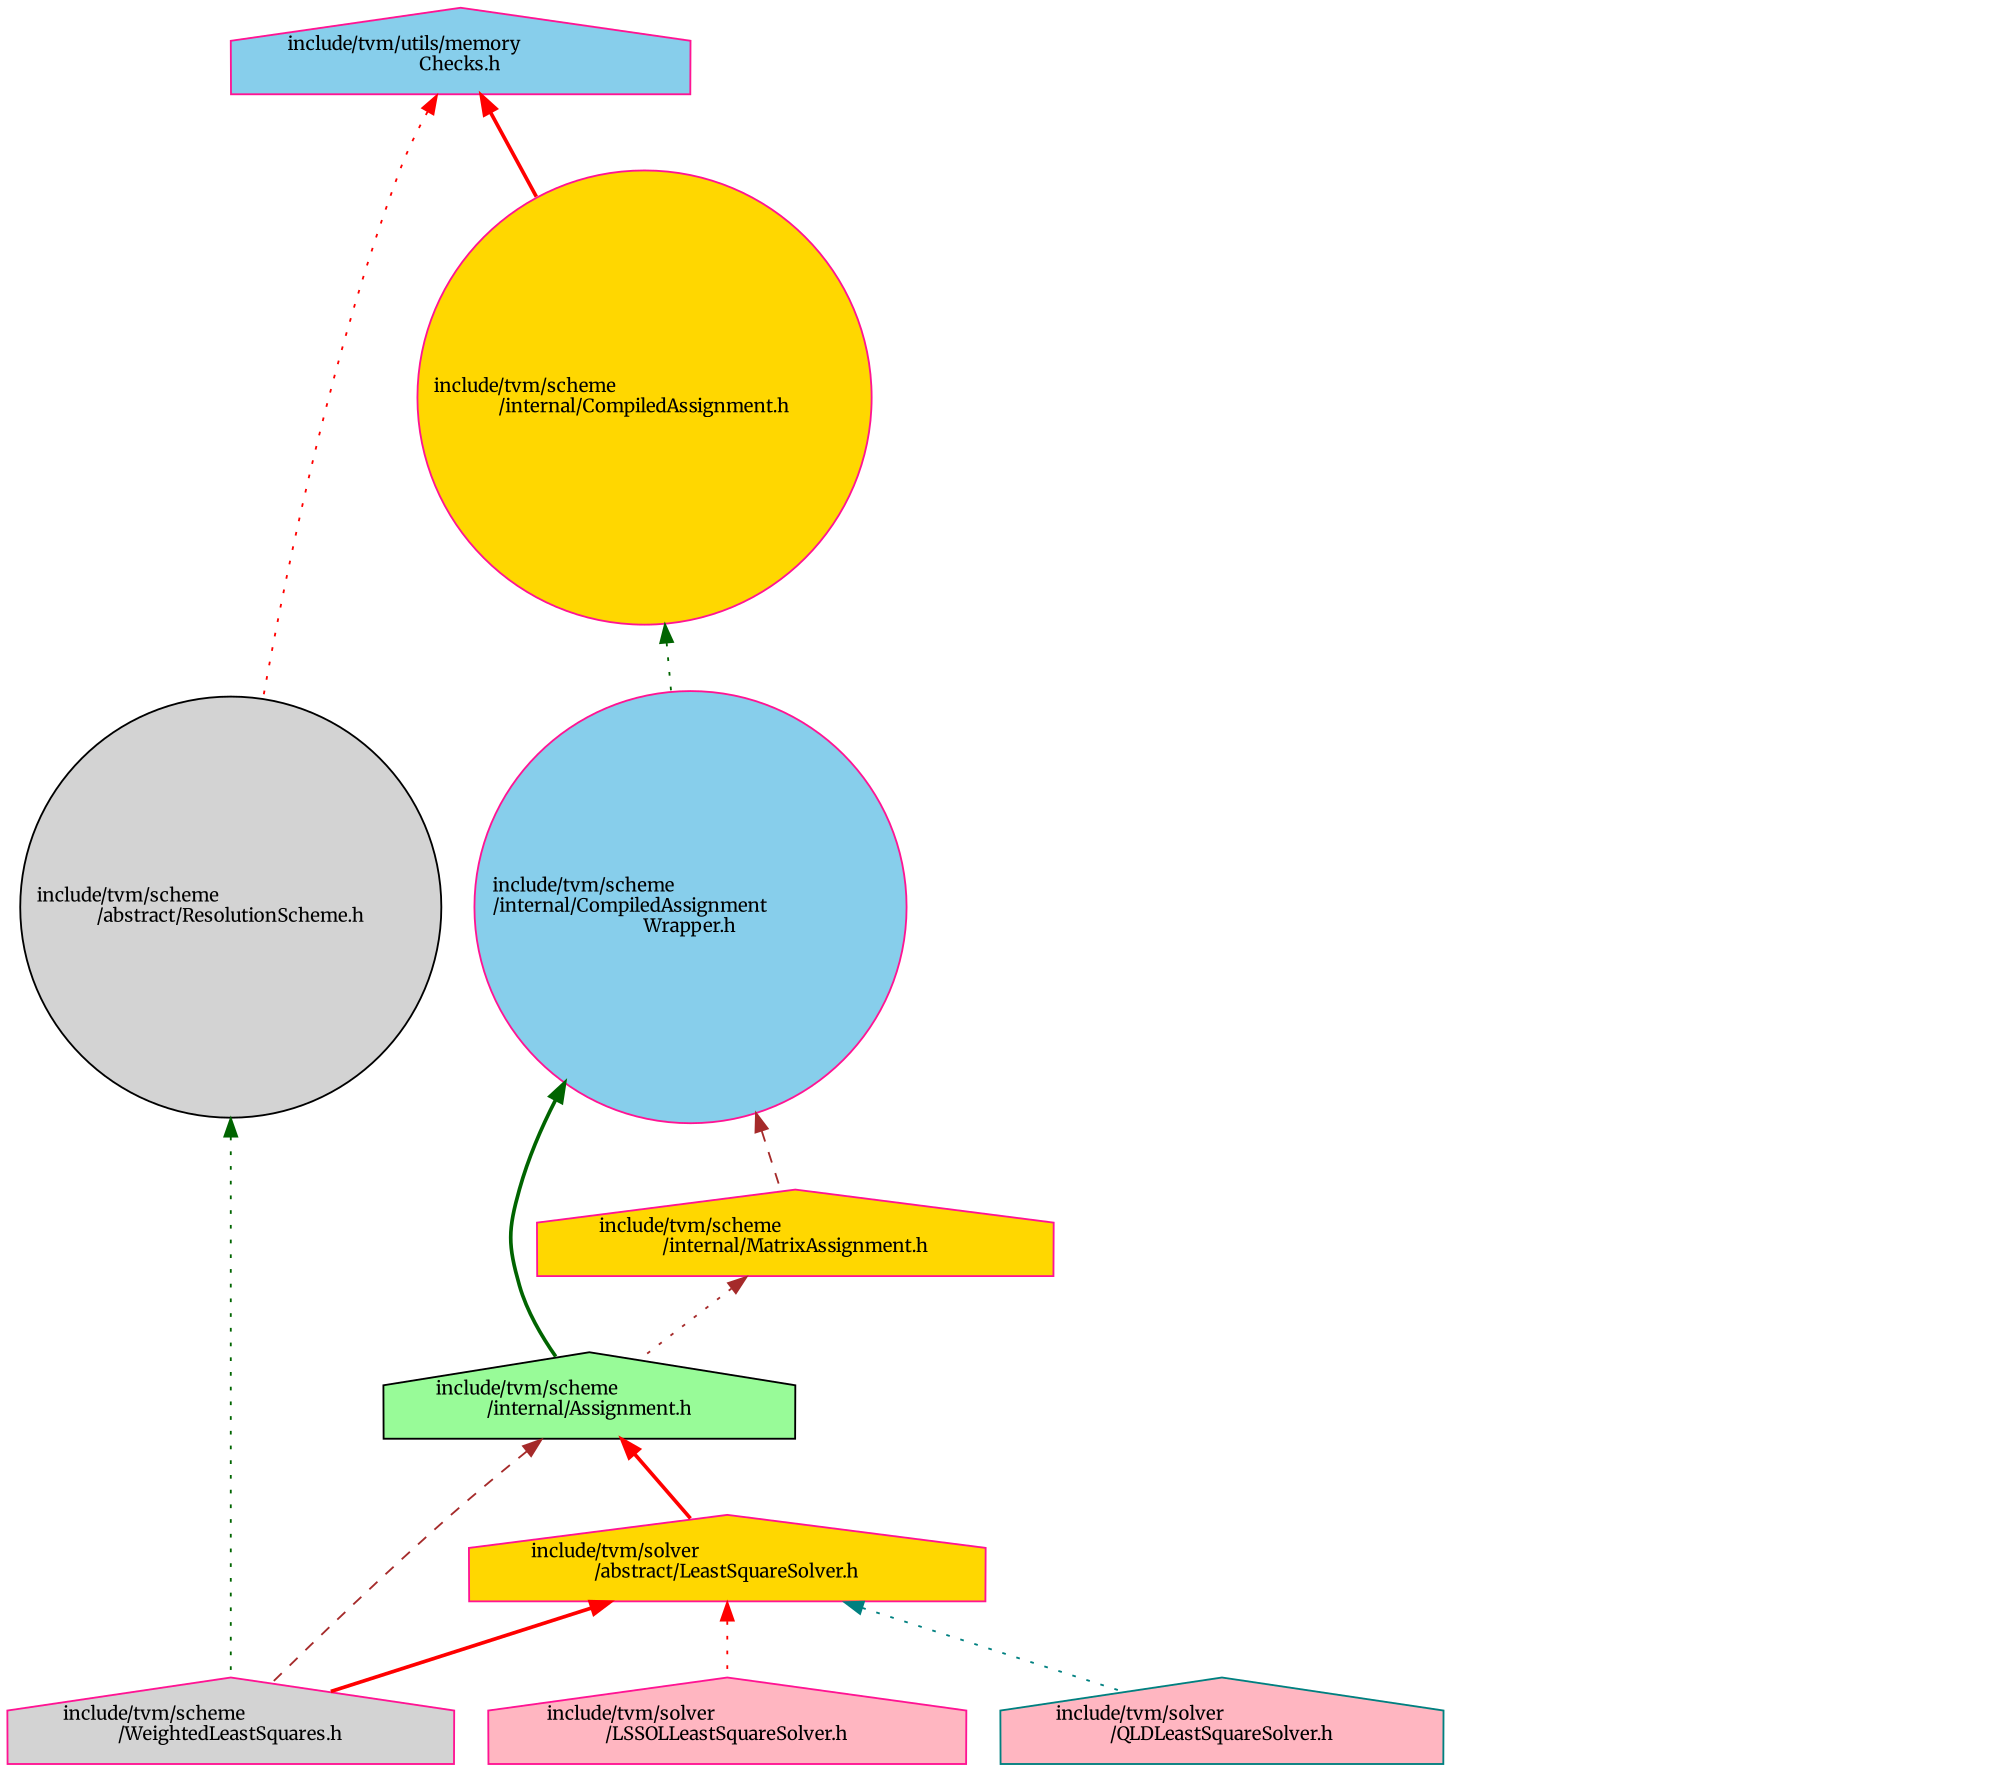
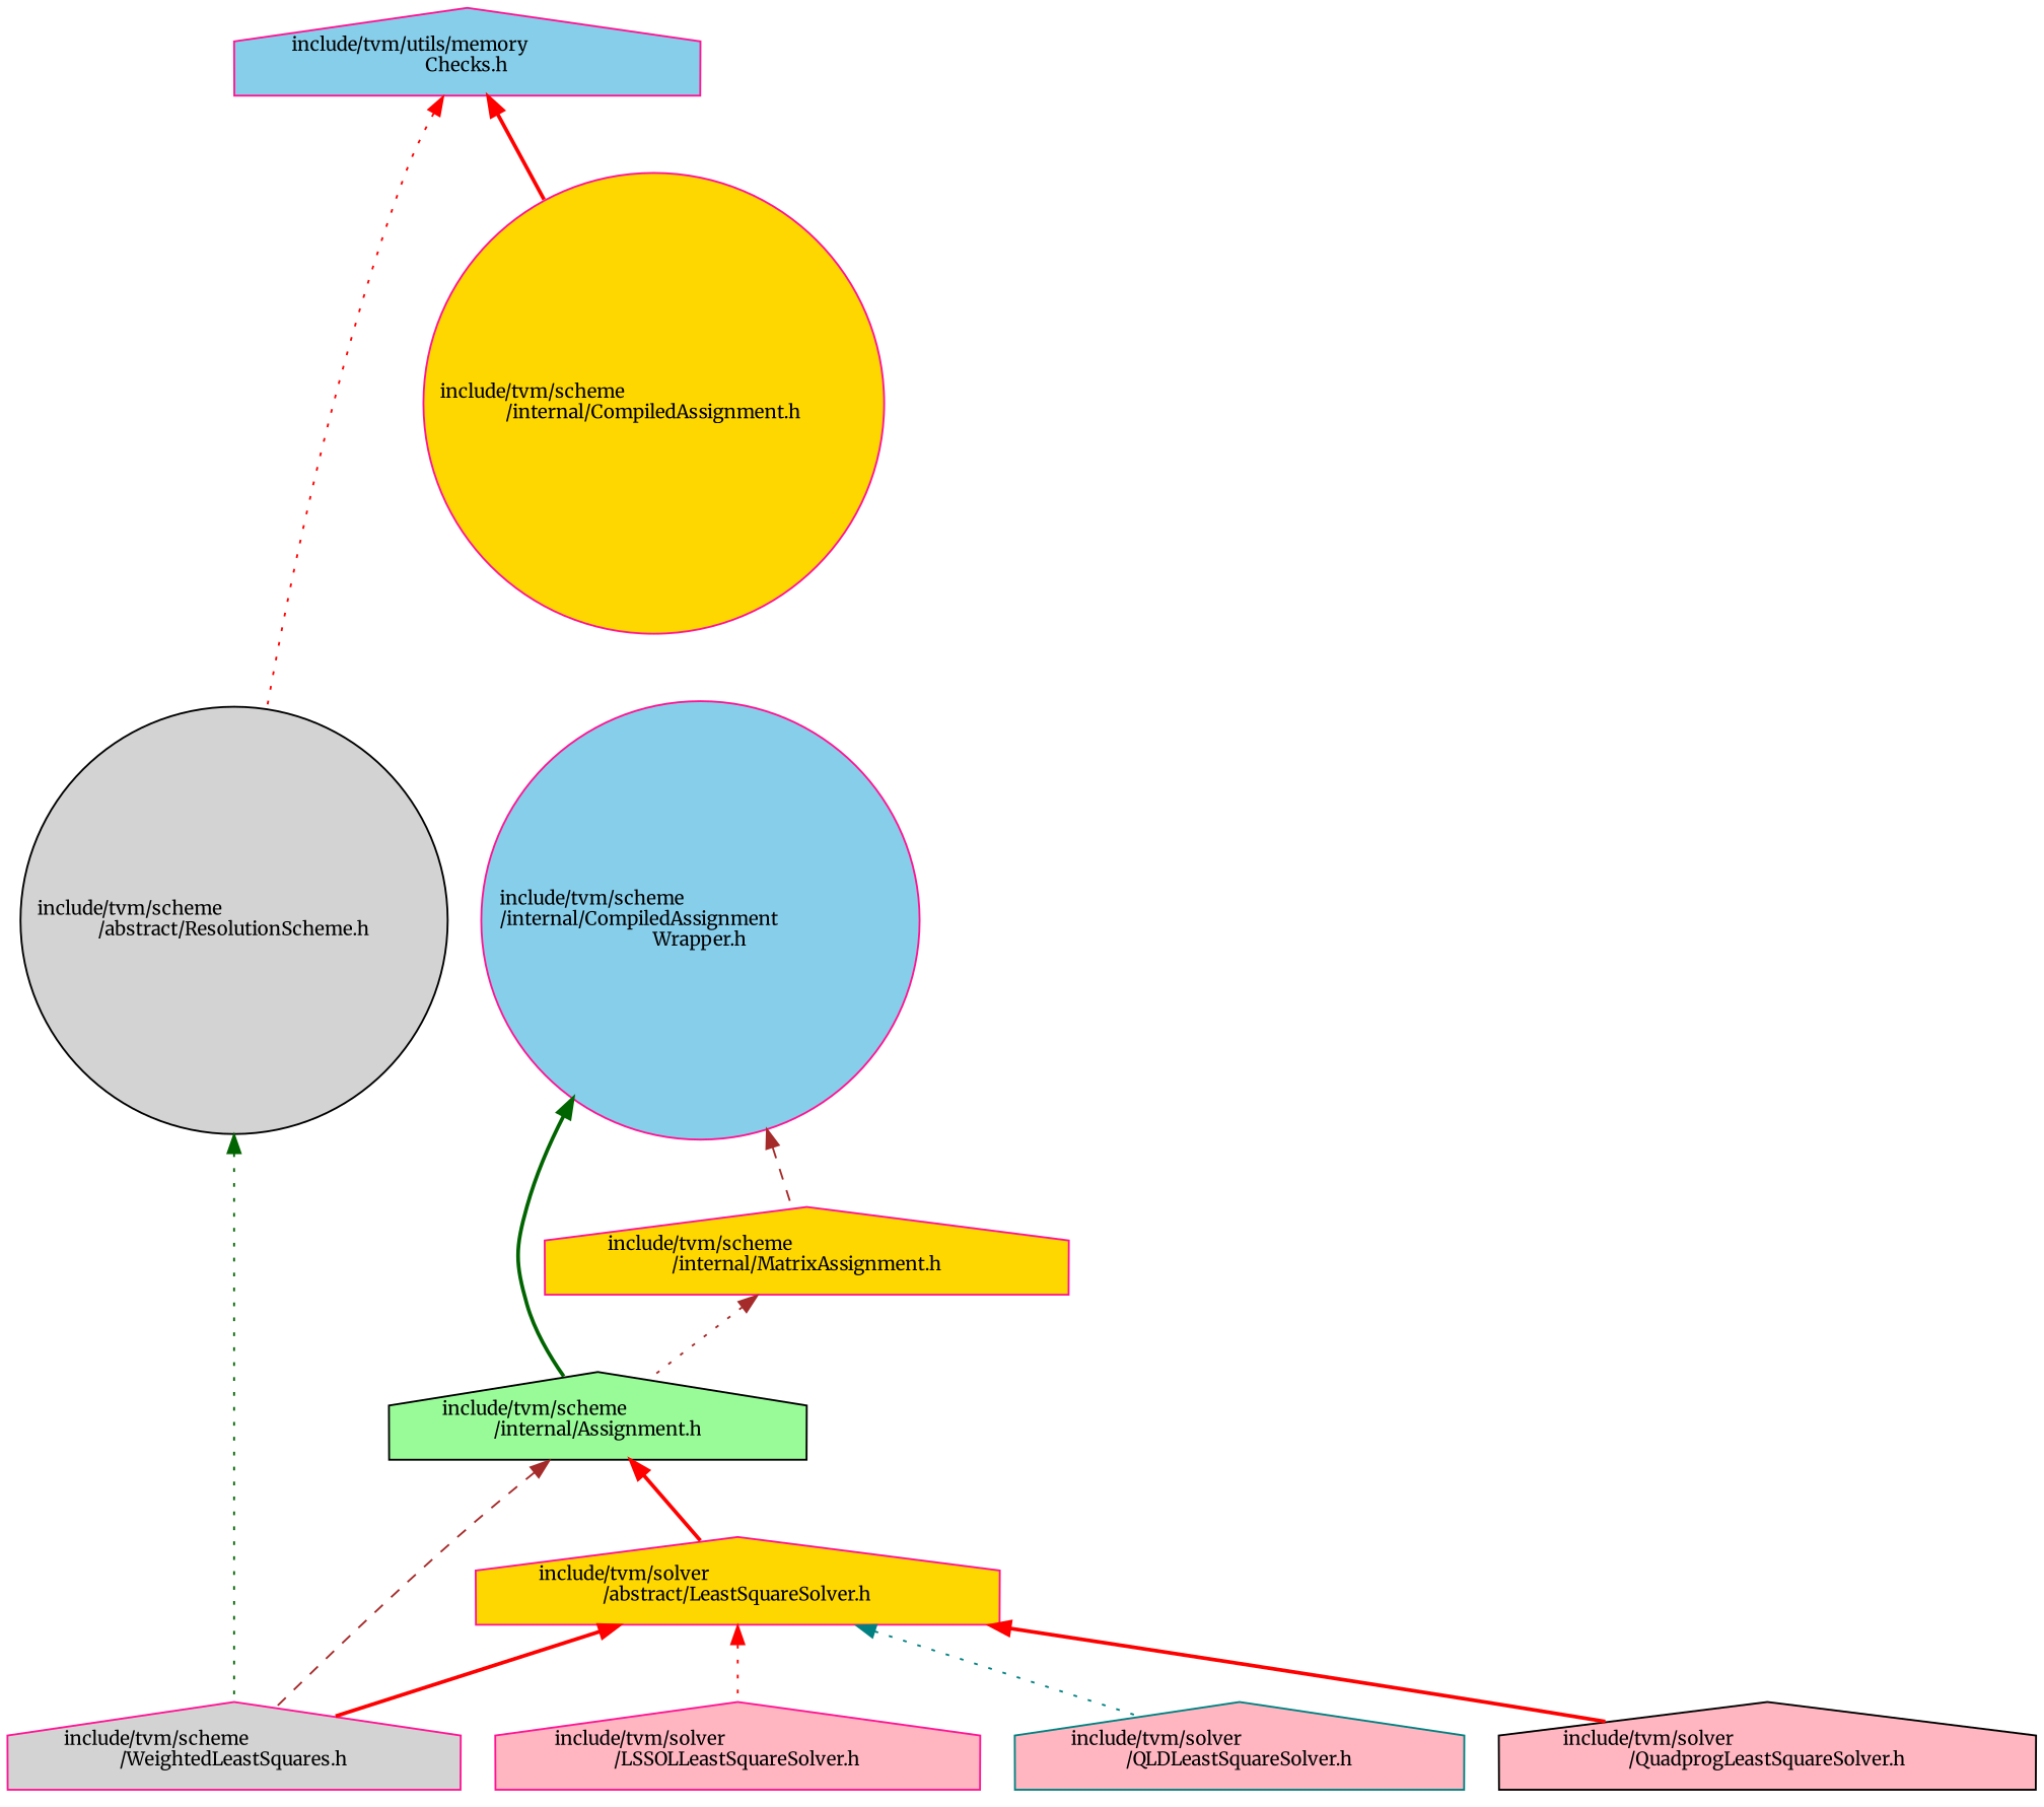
  digraph {
    fontname=Merriweather
    node [color=deeppink fillcolor=gold fontname=Merriweather fontsize=10 shape=house style=filled]
    edge [color=red dir=back fontname=Merriweather fontsize=10 labelfontname=Helvetica labelfontsize=10 style=dotted]
    n1 [fillcolor=skyblue fontcolor=black height=0.2 label="include/tvm/utils/memory\lChecks.h" width=0.4]
    n2 [color=black fillcolor=lightgrey height=0.2 label="include/tvm/scheme\l/abstract/ResolutionScheme.h" shape=circle width=0.4]
    n3 [height=0.2 label="include/tvm/scheme\l/internal/CompiledAssignment.h" shape=circle width=0.4]
    n4 [fillcolor=lightgrey height=0.2 label="include/tvm/scheme\l/WeightedLeastSquares.h" width=0.4]
    n5 [fillcolor=skyblue height=0.2 label="include/tvm/scheme\l/internal/CompiledAssignment\lWrapper.h" shape=circle width=0.4]
    n6 [color=black fillcolor=palegreen height=0.2 label="include/tvm/scheme\l/internal/Assignment.h" width=0.4]
    n7 [height=0.2 label="include/tvm/scheme\l/internal/MatrixAssignment.h" width=0.4]
    n8 [height=0.2 label="include/tvm/solver\l/abstract/LeastSquareSolver.h" width=0.4]
    n9 [fillcolor=lightpink height=0.2 label="include/tvm/solver\l/LSSOLLeastSquareSolver.h" width=0.4]
    n10 [color=teal fillcolor=lightpink height=0.2 label="include/tvm/solver\l/QLDLeastSquareSolver.h" width=0.4]
+   n11 [color=black fillcolor=lightpink height=0.2 label="include/tvm/solver\l/QuadprogLeastSquareSolver.h" width=0.4]
    n1 -> n2
    n1 -> n3 [style=bold]
    n2 -> n4 [color=darkgreen]
-   n3 -> n5 [color=darkgreen]
    n5 -> n6 [color=darkgreen style=bold]
    n5 -> n7 [color=brown style=dashed]
    n6 -> n4 [color=brown style=dashed]
    n6 -> n8 [style=bold]
    n7 -> n6 [color=brown]
    n8 -> n4 [style=bold]
    n8 -> n9
    n8 -> n10 [color=teal]
+   n8 -> n11 [style=bold]
  }
